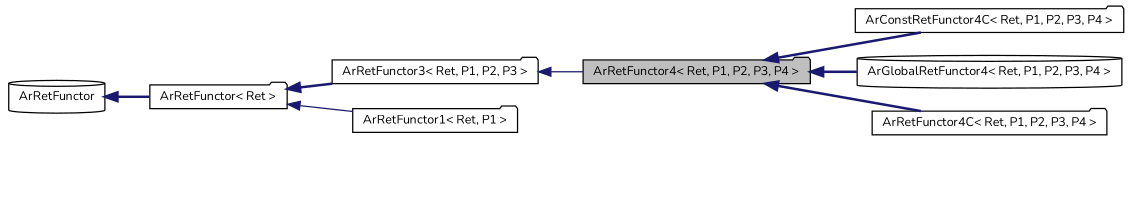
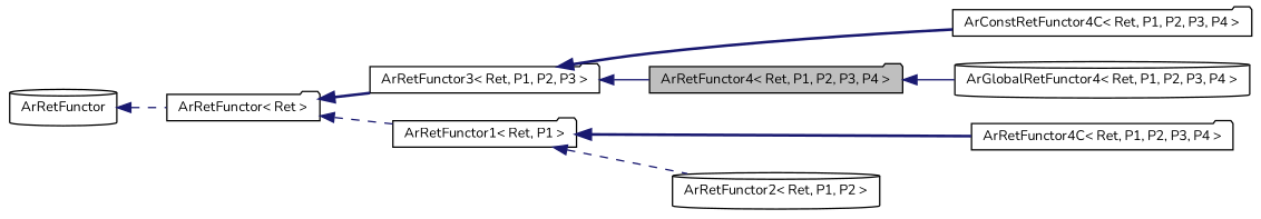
  digraph {
    fontname=Nunito
    rankdir=LR
    node [color=black fillcolor=white fontname=Nunito fontsize=10 shape=folder style=filled]
    edge [color=midnightblue dir=back fontname=Nunito fontsize=10 labelfontname=FreeSans labelfontsize=10 style=bold]
    n1 [fillcolor=grey75 fontcolor=black height=0.2 label="ArRetFunctor4\< Ret, P1, P2, P3, P4 \>" width=0.4]
    n2 [height=0.2 label="ArConstRetFunctor4C\< Ret, P1, P2, P3, P4 \>" width=0.4]
    n3 [height=0.2 label="ArGlobalRetFunctor4\< Ret, P1, P2, P3, P4 \>" shape=cylinder width=0.4]
    n4 [height=0.2 label="ArRetFunctor4C\< Ret, P1, P2, P3, P4 \>" width=0.4]
    n5 [height=0.2 label="ArRetFunctor3\< Ret, P1, P2, P3 \>" width=0.4]
+   n6 [height=0.2 label="ArRetFunctor2\< Ret, P1, P2 \>" shape=cylinder width=0.4]
    n7 [height=0.2 label="ArRetFunctor1\< Ret, P1 \>" width=0.4]
    n8 [height=0.2 label="ArRetFunctor\< Ret \>" width=0.4]
    n9 [height=0.2 label=ArRetFunctor shape=cylinder width=0.4]
-   n1 -> n2
-   n1 -> n3
-   n1 -> n4
+   n5 -> n2
+   n1 -> n3 [style=solid]
+   n7 -> n4
    n5 -> n1 [style=solid]
+   n7 -> n6 [style=dashed]
    n8 -> n5
-   n8 -> n7 [style=solid]
-   n9 -> n8
+   n8 -> n7 [style=dashed]
+   n9 -> n8 [style=dashed]
  }
